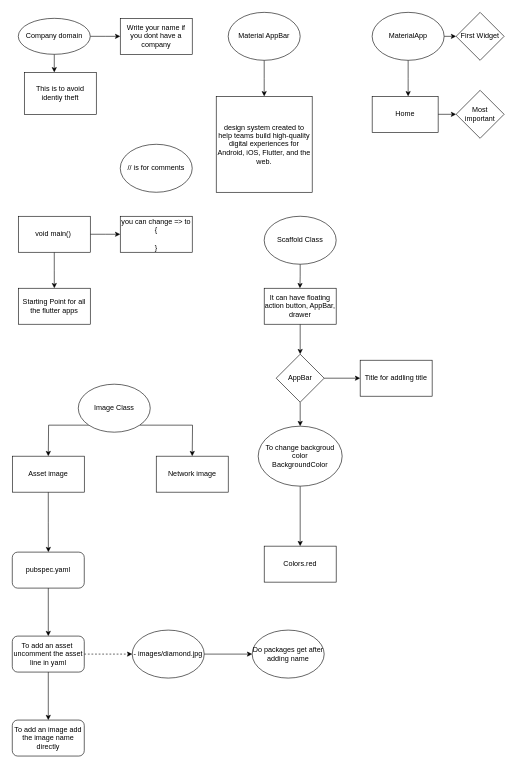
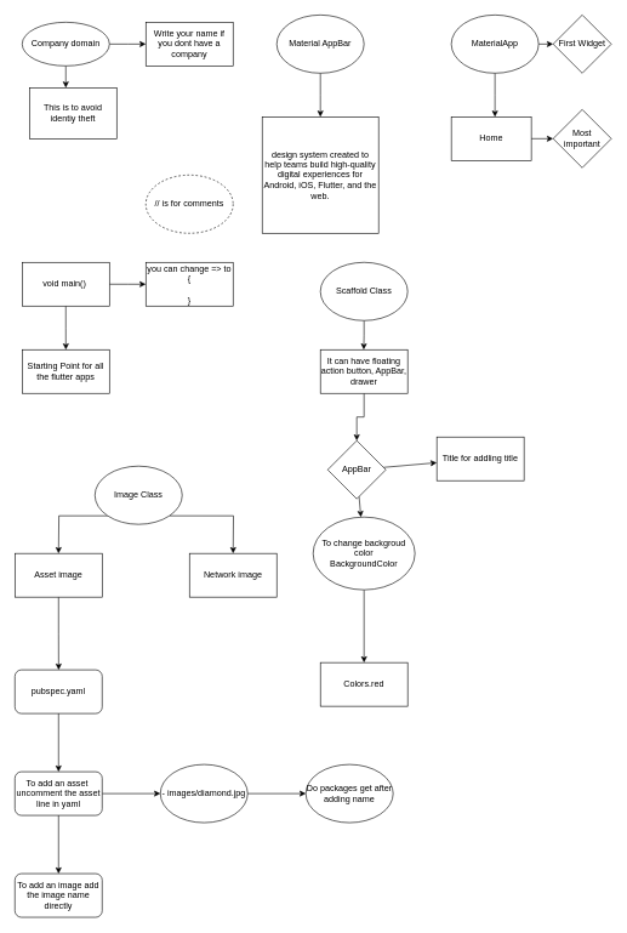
  <mxCell id="0" />
  <mxCell id="1" parent="0" />
  <mxCell id="2" style="edgeStyle=orthogonalEdgeStyle;rounded=0;orthogonalLoop=1;jettySize=auto;html=1;exitX=0.5;exitY=1;exitDx=0;exitDy=0;" edge="1" parent="1" source="4"><mxGeometry relative="1" as="geometry"><mxPoint x="90" y="120" as="targetPoint" /></mxGeometry></mxCell>
  <mxCell id="3" style="edgeStyle=orthogonalEdgeStyle;rounded=0;orthogonalLoop=1;jettySize=auto;html=1;exitX=1;exitY=0.5;exitDx=0;exitDy=0;" edge="1" parent="1" source="4"><mxGeometry relative="1" as="geometry"><mxPoint x="200" y="60" as="targetPoint" /></mxGeometry></mxCell>
  <mxCell id="4" value="Company domain" style="ellipse;whiteSpace=wrap;html=1;" vertex="1" parent="1"><mxGeometry x="30" y="30" width="120" height="60" as="geometry" /></mxCell>
  <mxCell id="5" value="This is to avoid identiy theft" style="whiteSpace=wrap;html=1;" vertex="1" parent="1"><mxGeometry x="40" y="120" width="120" height="70" as="geometry" /></mxCell>
  <mxCell id="6" value="Write your name if you dont have a company" style="whiteSpace=wrap;html=1;" vertex="1" parent="1"><mxGeometry x="200" y="30" width="120" height="60" as="geometry" /></mxCell>
  <mxCell id="7" style="edgeStyle=orthogonalEdgeStyle;rounded=0;orthogonalLoop=1;jettySize=auto;html=1;exitX=0.5;exitY=1;exitDx=0;exitDy=0;" edge="1" parent="1" source="8"><mxGeometry relative="1" as="geometry"><mxPoint x="440" y="160" as="targetPoint" /></mxGeometry></mxCell>
  <mxCell id="8" value="Material AppBar" style="ellipse;whiteSpace=wrap;html=1;" vertex="1" parent="1"><mxGeometry x="380" y="20" width="120" height="80" as="geometry" /></mxCell>
  <mxCell id="9" value="design system created to help teams build high-quality digital experiences for Android, iOS, Flutter, and the web." style="whiteSpace=wrap;html=1;" vertex="1" parent="1"><mxGeometry x="360" y="160" width="160" height="160" as="geometry" /></mxCell>
  <mxCell id="10" style="edgeStyle=orthogonalEdgeStyle;rounded=0;orthogonalLoop=1;jettySize=auto;html=1;exitX=0.5;exitY=1;exitDx=0;exitDy=0;" edge="1" parent="1" source="12"><mxGeometry relative="1" as="geometry"><mxPoint x="680" y="160" as="targetPoint" /></mxGeometry></mxCell>
  <mxCell id="11" style="edgeStyle=orthogonalEdgeStyle;rounded=0;orthogonalLoop=1;jettySize=auto;html=1;exitX=1;exitY=0.5;exitDx=0;exitDy=0;" edge="1" parent="1" source="12"><mxGeometry relative="1" as="geometry"><mxPoint x="760" y="60" as="targetPoint" /></mxGeometry></mxCell>
  <mxCell id="12" value="MaterialApp" style="ellipse;whiteSpace=wrap;html=1;" vertex="1" parent="1"><mxGeometry x="620" y="20" width="120" height="80" as="geometry" /></mxCell>
  <mxCell id="13" style="edgeStyle=orthogonalEdgeStyle;rounded=0;orthogonalLoop=1;jettySize=auto;html=1;exitX=1;exitY=0.5;exitDx=0;exitDy=0;" edge="1" parent="1" source="14"><mxGeometry relative="1" as="geometry"><mxPoint x="760" y="190" as="targetPoint" /></mxGeometry></mxCell>
  <mxCell id="14" value="Home" style="whiteSpace=wrap;html=1;" vertex="1" parent="1"><mxGeometry x="620" y="160" width="110" height="60" as="geometry" /></mxCell>
  <mxCell id="15" value="Most important" style="rhombus;whiteSpace=wrap;html=1;" vertex="1" parent="1"><mxGeometry x="760" y="150" width="80" height="80" as="geometry" /></mxCell>
  <mxCell id="16" value="First Widget" style="rhombus;whiteSpace=wrap;html=1;" vertex="1" parent="1"><mxGeometry x="760" y="20" width="80" height="80" as="geometry" /></mxCell>
  <mxCell id="17" style="edgeStyle=orthogonalEdgeStyle;rounded=0;orthogonalLoop=1;jettySize=auto;html=1;exitX=0.5;exitY=1;exitDx=0;exitDy=0;" edge="1" parent="1" source="19"><mxGeometry relative="1" as="geometry"><mxPoint x="90.069" y="480" as="targetPoint" /></mxGeometry></mxCell>
  <mxCell id="18" style="edgeStyle=orthogonalEdgeStyle;rounded=0;orthogonalLoop=1;jettySize=auto;html=1;exitX=1;exitY=0.5;exitDx=0;exitDy=0;" edge="1" parent="1" source="19"><mxGeometry relative="1" as="geometry"><mxPoint x="200" y="390.034" as="targetPoint" /></mxGeometry></mxCell>
  <mxCell id="19" value="void main()&amp;nbsp;" style="whiteSpace=wrap;html=1;" vertex="1" parent="1"><mxGeometry x="30" y="360" width="120" height="60" as="geometry" /></mxCell>
  <mxCell id="20" value="Starting Point for all the flutter apps" style="whiteSpace=wrap;html=1;" vertex="1" parent="1"><mxGeometry x="30" y="480" width="120" height="60" as="geometry" /></mxCell>
  <mxCell id="21" value="you can change =&amp;gt; to { &lt;br&gt;&lt;br&gt;}" style="whiteSpace=wrap;html=1;" vertex="1" parent="1"><mxGeometry x="200" y="360" width="120" height="60" as="geometry" /></mxCell>
- <mxCell id="22" value="// is for comments" style="ellipse;whiteSpace=wrap;html=1;" vertex="1" parent="1"><mxGeometry x="200" y="240" width="120" height="80" as="geometry" /></mxCell>
+ <mxCell id="22" value="// is for comments" style="ellipse;whiteSpace=wrap;html=1;dashed=1;" vertex="1" parent="1"><mxGeometry x="200" y="240" width="120" height="80" as="geometry" /></mxCell>
  <mxCell id="23" style="edgeStyle=orthogonalEdgeStyle;rounded=0;orthogonalLoop=1;jettySize=auto;html=1;exitX=0.5;exitY=1;exitDx=0;exitDy=0;" edge="1" parent="1" source="24"><mxGeometry relative="1" as="geometry"><mxPoint x="499.571" y="480" as="targetPoint" /></mxGeometry></mxCell>
  <mxCell id="24" value="Scaffold Class" style="ellipse;whiteSpace=wrap;html=1;" vertex="1" parent="1"><mxGeometry x="440" y="360" width="120" height="80" as="geometry" /></mxCell>
  <mxCell id="25" style="edgeStyle=orthogonalEdgeStyle;rounded=0;orthogonalLoop=1;jettySize=auto;html=1;exitX=0.5;exitY=1;exitDx=0;exitDy=0;entryX=0.5;entryY=0;entryDx=0;entryDy=0;" edge="1" parent="1" source="26" target="29"><mxGeometry relative="1" as="geometry" /></mxCell>
  <mxCell id="26" value="It can have floating action button, AppBar, drawer" style="whiteSpace=wrap;html=1;" vertex="1" parent="1"><mxGeometry x="440" y="480" width="120" height="60" as="geometry" /></mxCell>
  <mxCell id="27" value="" style="edgeStyle=none;rounded=0;orthogonalLoop=1;jettySize=auto;html=1;" edge="1" parent="1" source="29" target="31"><mxGeometry relative="1" as="geometry" /></mxCell>
  <mxCell id="28" value="" style="edgeStyle=none;rounded=0;orthogonalLoop=1;jettySize=auto;html=1;" edge="1" parent="1" source="29" target="33"><mxGeometry relative="1" as="geometry" /></mxCell>
- <mxCell id="29" value="AppBar" style="rhombus;whiteSpace=wrap;html=1;" vertex="1" parent="1"><mxGeometry x="460" y="590" width="80" height="80" as="geometry" /></mxCell>
+ <mxCell id="29" value="AppBar" style="rhombus;whiteSpace=wrap;html=1;" vertex="1" parent="1"><mxGeometry x="450" y="605" width="80" height="80" as="geometry" /></mxCell>
  <mxCell id="30" value="" style="edgeStyle=none;rounded=0;orthogonalLoop=1;jettySize=auto;html=1;" edge="1" parent="1" source="31" target="32"><mxGeometry relative="1" as="geometry" /></mxCell>
  <mxCell id="31" value="To change backgroud color&lt;br&gt;BackgroundColor" style="ellipse;whiteSpace=wrap;html=1;" vertex="1" parent="1"><mxGeometry x="430" y="710" width="140" height="100" as="geometry" /></mxCell>
  <mxCell id="32" value="Colors.red" style="whiteSpace=wrap;html=1;" vertex="1" parent="1"><mxGeometry x="440" y="910" width="120" height="60" as="geometry" /></mxCell>
  <mxCell id="33" value="Title for addling title" style="whiteSpace=wrap;html=1;" vertex="1" parent="1"><mxGeometry x="600" y="600" width="120" height="60" as="geometry" /></mxCell>
  <mxCell id="34" style="edgeStyle=orthogonalEdgeStyle;rounded=0;orthogonalLoop=1;jettySize=auto;html=1;exitX=0;exitY=1;exitDx=0;exitDy=0;" edge="1" parent="1" source="36"><mxGeometry relative="1" as="geometry"><mxPoint x="80" y="760" as="targetPoint" /></mxGeometry></mxCell>
  <mxCell id="35" style="edgeStyle=orthogonalEdgeStyle;rounded=0;orthogonalLoop=1;jettySize=auto;html=1;exitX=1;exitY=1;exitDx=0;exitDy=0;" edge="1" parent="1" source="36"><mxGeometry relative="1" as="geometry"><mxPoint x="320" y="760" as="targetPoint" /></mxGeometry></mxCell>
  <mxCell id="36" value="Image Class" style="ellipse;whiteSpace=wrap;html=1;" vertex="1" parent="1"><mxGeometry x="130" y="640" width="120" height="80" as="geometry" /></mxCell>
  <mxCell id="37" style="edgeStyle=orthogonalEdgeStyle;rounded=0;orthogonalLoop=1;jettySize=auto;html=1;exitX=0.5;exitY=1;exitDx=0;exitDy=0;" edge="1" parent="1" source="38"><mxGeometry relative="1" as="geometry"><mxPoint x="80.143" y="920" as="targetPoint" /></mxGeometry></mxCell>
  <mxCell id="38" value="Asset image" style="whiteSpace=wrap;html=1;" vertex="1" parent="1"><mxGeometry x="20" y="760" width="120" height="60" as="geometry" /></mxCell>
  <mxCell id="39" value="Network image" style="whiteSpace=wrap;html=1;" vertex="1" parent="1"><mxGeometry x="260" y="760" width="120" height="60" as="geometry" /></mxCell>
  <mxCell id="40" value="" style="edgeStyle=orthogonalEdgeStyle;rounded=0;orthogonalLoop=1;jettySize=auto;html=1;" edge="1" parent="1" source="41" target="44"><mxGeometry relative="1" as="geometry" /></mxCell>
  <mxCell id="41" value="pubspec.yaml" style="rounded=1;whiteSpace=wrap;html=1;" vertex="1" parent="1"><mxGeometry x="20" y="920" width="120" height="60" as="geometry" /></mxCell>
- <mxCell id="42" value="" style="edgeStyle=orthogonalEdgeStyle;rounded=0;orthogonalLoop=1;jettySize=auto;html=1;dashed=1;" edge="1" parent="1" source="44" target="46"><mxGeometry relative="1" as="geometry" /></mxCell>
+ <mxCell id="42" value="" style="edgeStyle=orthogonalEdgeStyle;rounded=0;orthogonalLoop=1;jettySize=auto;html=1;" edge="1" parent="1" source="44" target="46"><mxGeometry relative="1" as="geometry" /></mxCell>
  <mxCell id="43" value="" style="edgeStyle=orthogonalEdgeStyle;rounded=0;orthogonalLoop=1;jettySize=auto;html=1;" edge="1" parent="1" source="44" target="47"><mxGeometry relative="1" as="geometry" /></mxCell>
  <mxCell id="44" value="To add an asset&amp;nbsp;&lt;br&gt;uncomment the asset line in yaml" style="whiteSpace=wrap;html=1;rounded=1;" vertex="1" parent="1"><mxGeometry x="20" y="1060" width="120" height="60" as="geometry" /></mxCell>
  <mxCell id="45" value="" style="edgeStyle=orthogonalEdgeStyle;rounded=0;orthogonalLoop=1;jettySize=auto;html=1;" edge="1" parent="1" source="46" target="48"><mxGeometry relative="1" as="geometry" /></mxCell>
  <mxCell id="46" value="- images/diamond.jpg" style="ellipse;whiteSpace=wrap;html=1;rounded=1;" vertex="1" parent="1"><mxGeometry x="220" y="1050" width="120" height="80" as="geometry" /></mxCell>
  <mxCell id="47" value="To add an image add the image name directly" style="whiteSpace=wrap;html=1;rounded=1;" vertex="1" parent="1"><mxGeometry x="20" y="1200" width="120" height="60" as="geometry" /></mxCell>
  <mxCell id="48" value="Do packages get after adding name" style="ellipse;whiteSpace=wrap;html=1;rounded=1;" vertex="1" parent="1"><mxGeometry x="420" y="1050" width="120" height="80" as="geometry" /></mxCell>
